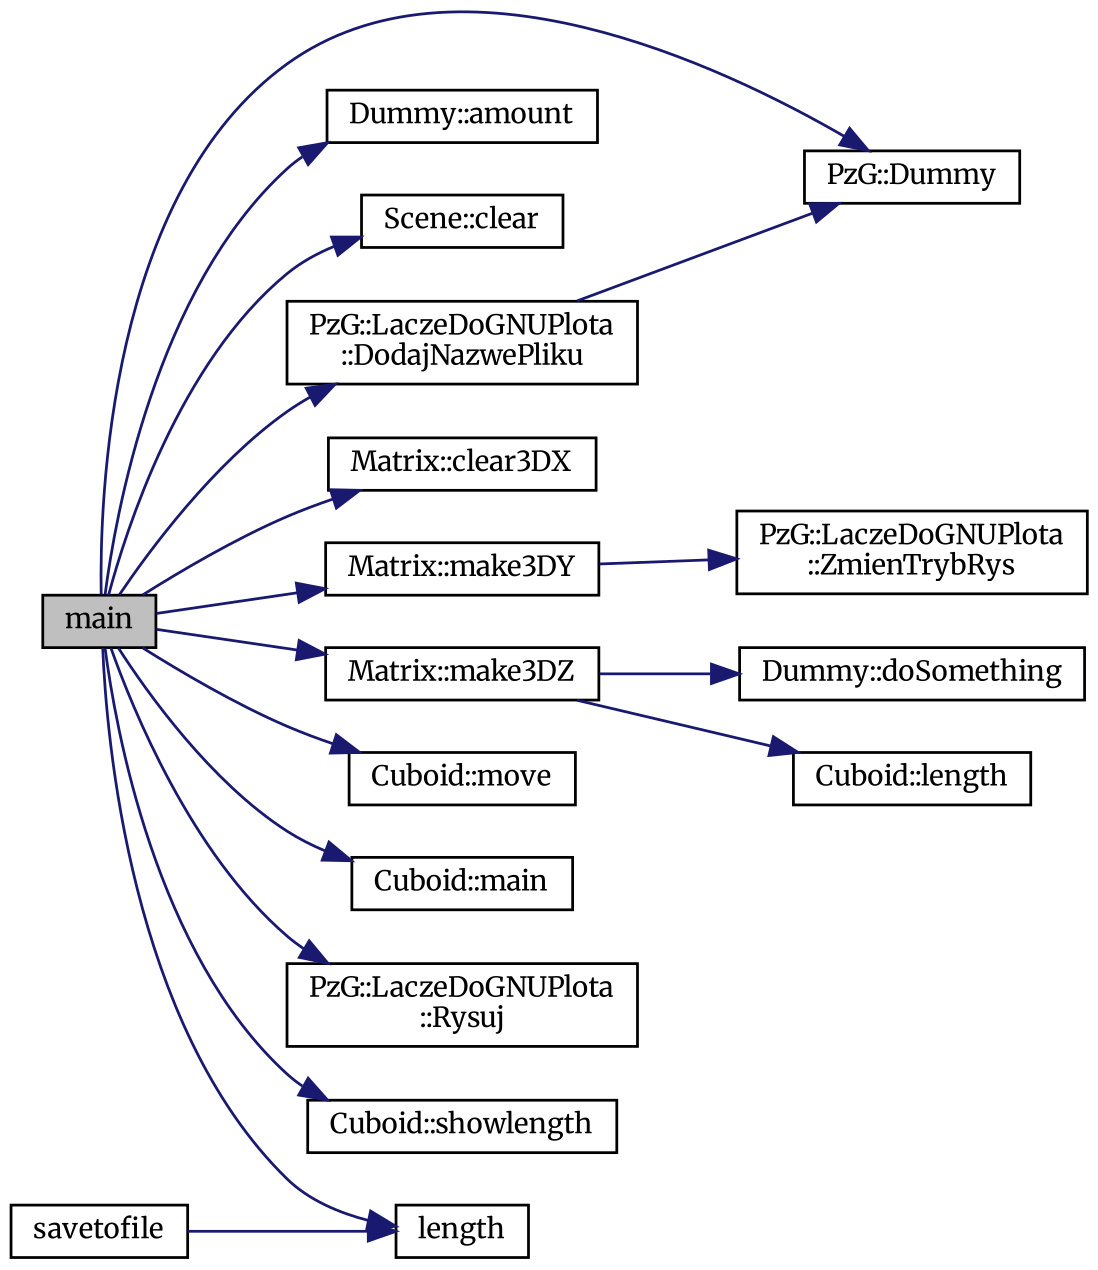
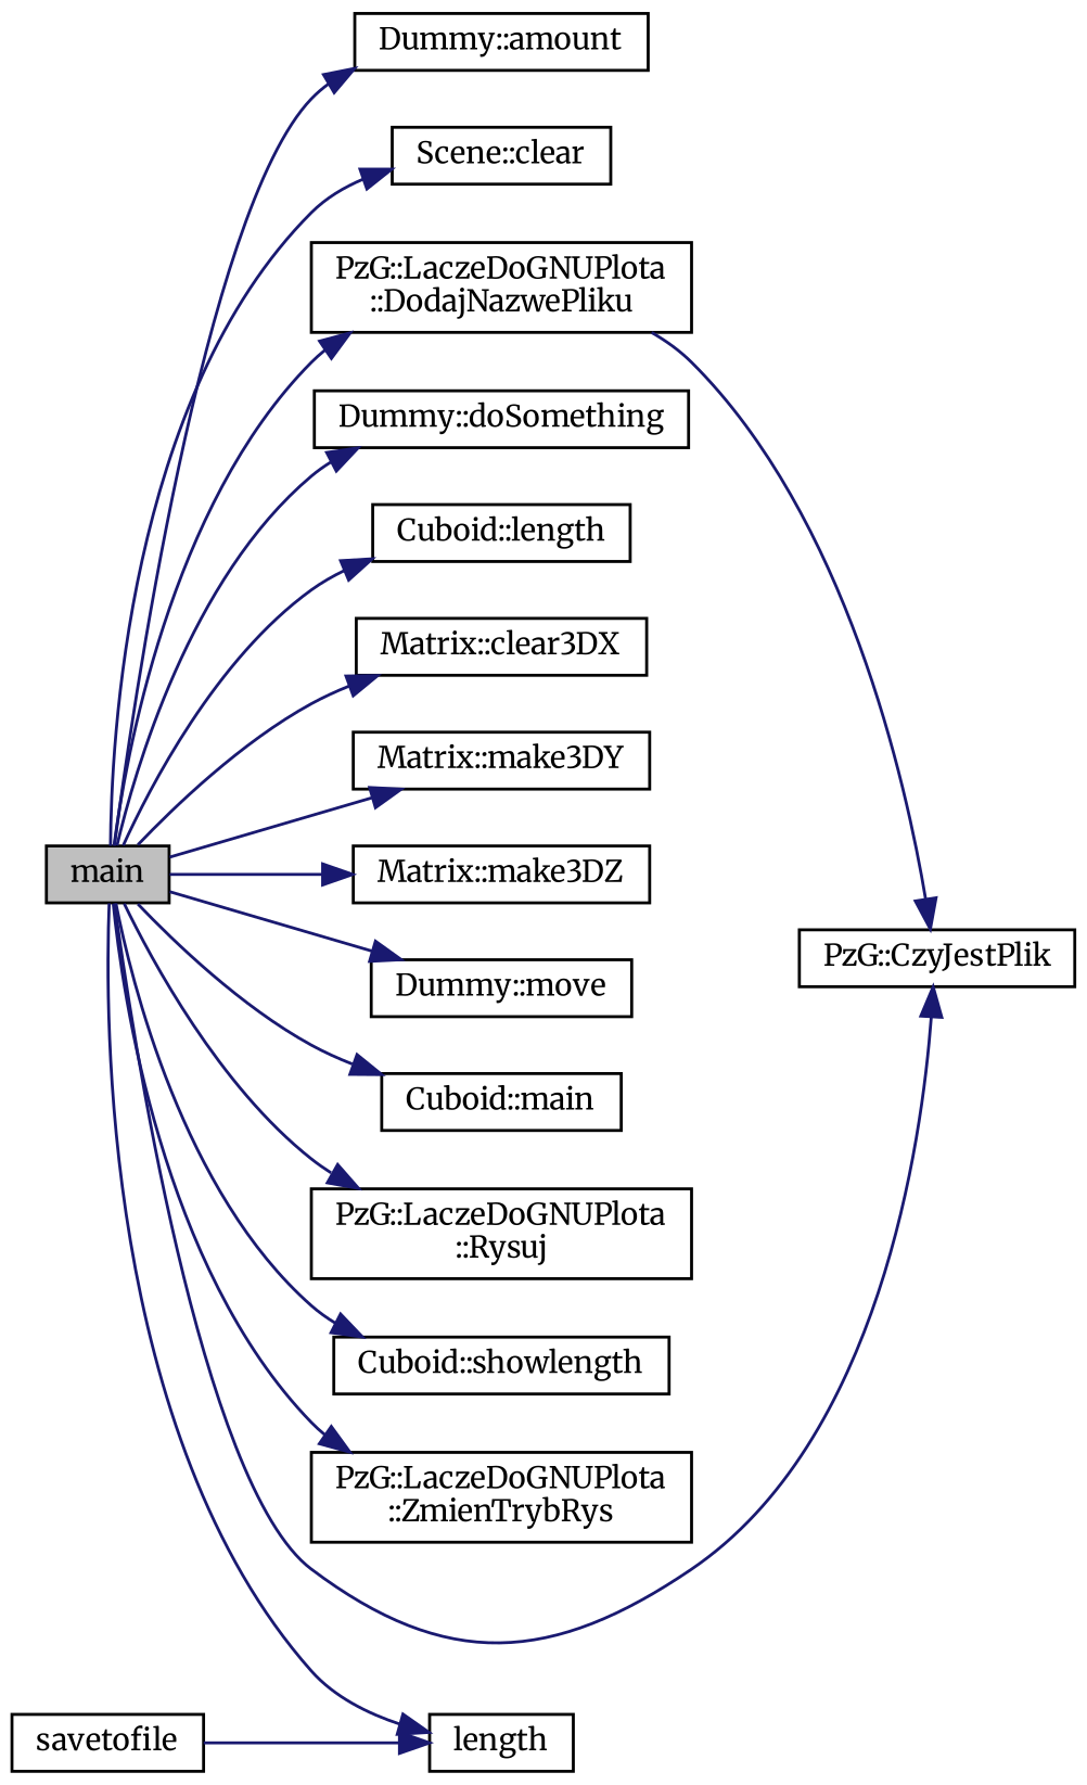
  digraph {
    fontname=Merriweather
    rankdir=LR
    node [color=black fillcolor=white fontname=Merriweather fontsize=10 shape=record style=filled]
    edge [color=midnightblue fontname=Merriweather fontsize=10 labelfontname=Helvetica labelfontsize=10 style=solid]
    n1 [fillcolor=grey75 fontcolor=black height=0.2 label=main width=0.4]
    n2 [height=0.2 label="Dummy::amount" width=0.4]
    n3 [height=0.2 label="Scene::clear" width=0.4]
    n4 [height=0.2 label="PzG::LaczeDoGNUPlota\l::DodajNazwePliku" width=0.4]
    n5 [height=0.2 label="Dummy::doSomething" width=0.4]
    n6 [height=0.2 label="Cuboid::length" width=0.4]
    n7 [height=0.2 label="Matrix::clear3DX" width=0.4]
    n8 [height=0.2 label="Matrix::make3DY" width=0.4]
    n9 [height=0.2 label="Matrix::make3DZ" width=0.4]
-   n10 [height=0.2 label="Cuboid::move" width=0.4]
+   n10 [height=0.2 label="Dummy::move" width=0.4]
    n11 [height=0.2 label="Cuboid::main" width=0.4]
    n12 [height=0.2 label="PzG::LaczeDoGNUPlota\l::Rysuj" width=0.4]
    n13 [height=0.2 label=length width=0.4]
    n14 [height=0.2 label="Cuboid::showlength" width=0.4]
    n15 [height=0.2 label="PzG::LaczeDoGNUPlota\l::ZmienTrybRys" width=0.4]
-   n16 [height=0.2 label="PzG::Dummy" width=0.4]
+   n16 [height=0.2 label="PzG::CzyJestPlik" width=0.4]
    n17 [height=0.2 label=savetofile width=0.4]
    n1 -> n2
    n1 -> n3
    n1 -> n4
-   n9 -> n5
-   n9 -> n6
+   n1 -> n5
+   n1 -> n6
    n1 -> n7
    n1 -> n8
    n1 -> n9
    n1 -> n10
    n1 -> n11
    n1 -> n12
    n1 -> n13
    n1 -> n14
-   n8 -> n15
+   n1 -> n15
    n1 -> n16
    n4 -> n16
    n17 -> n13
  }
